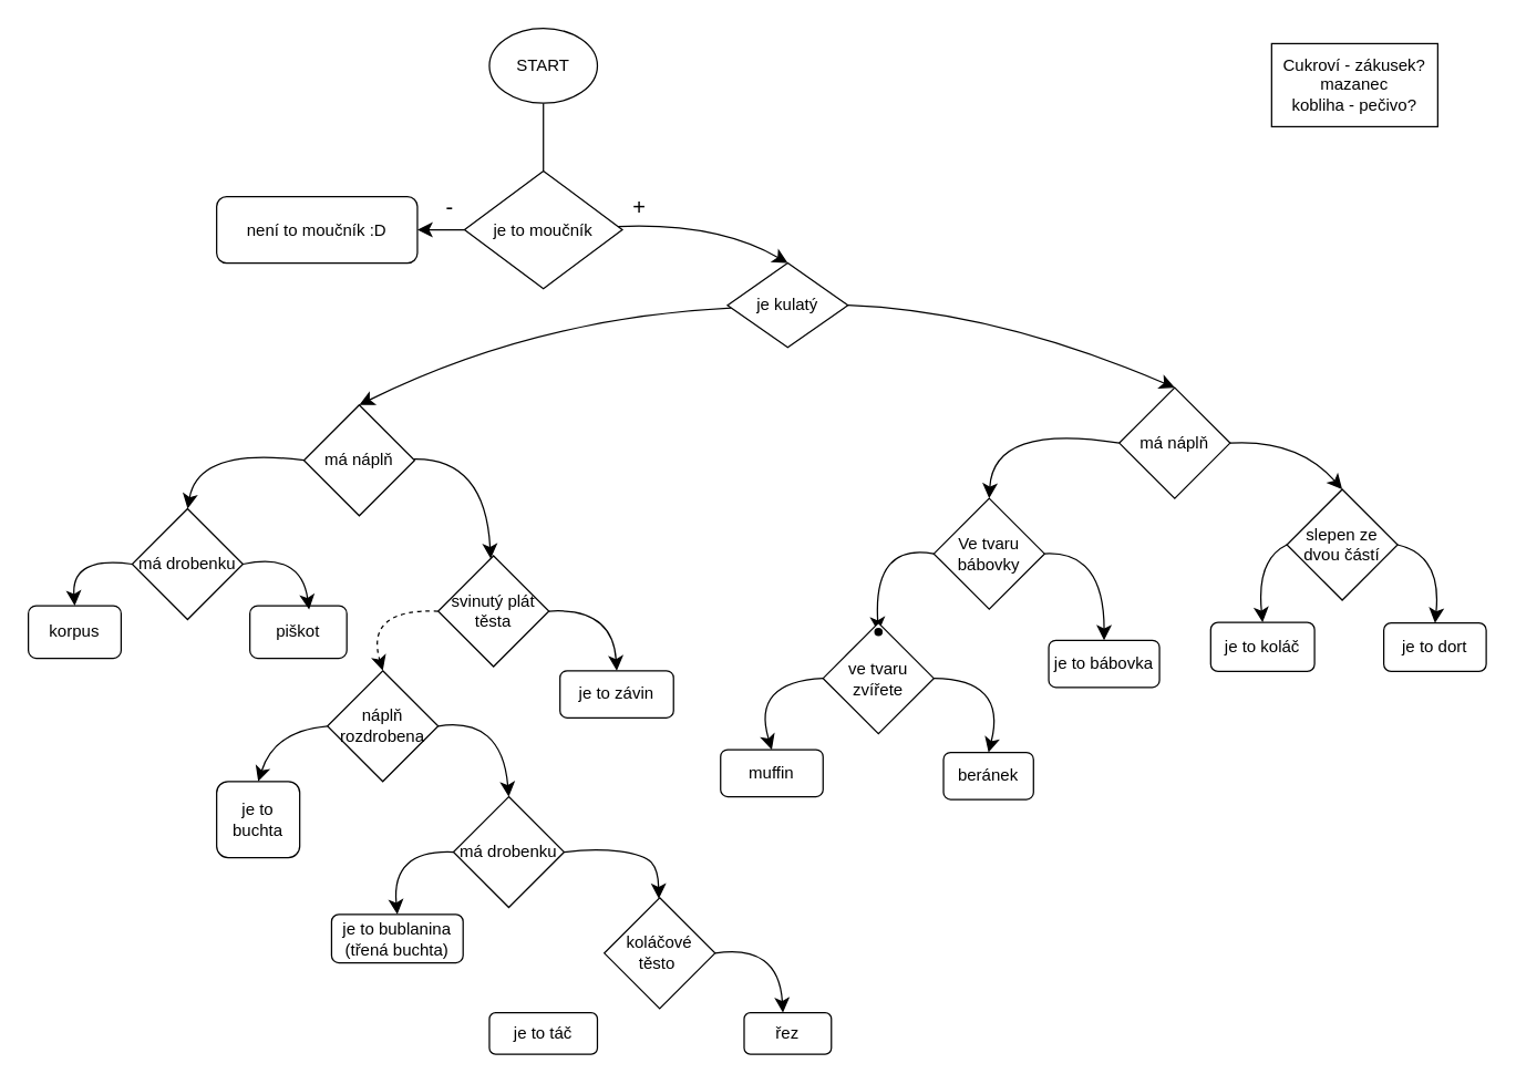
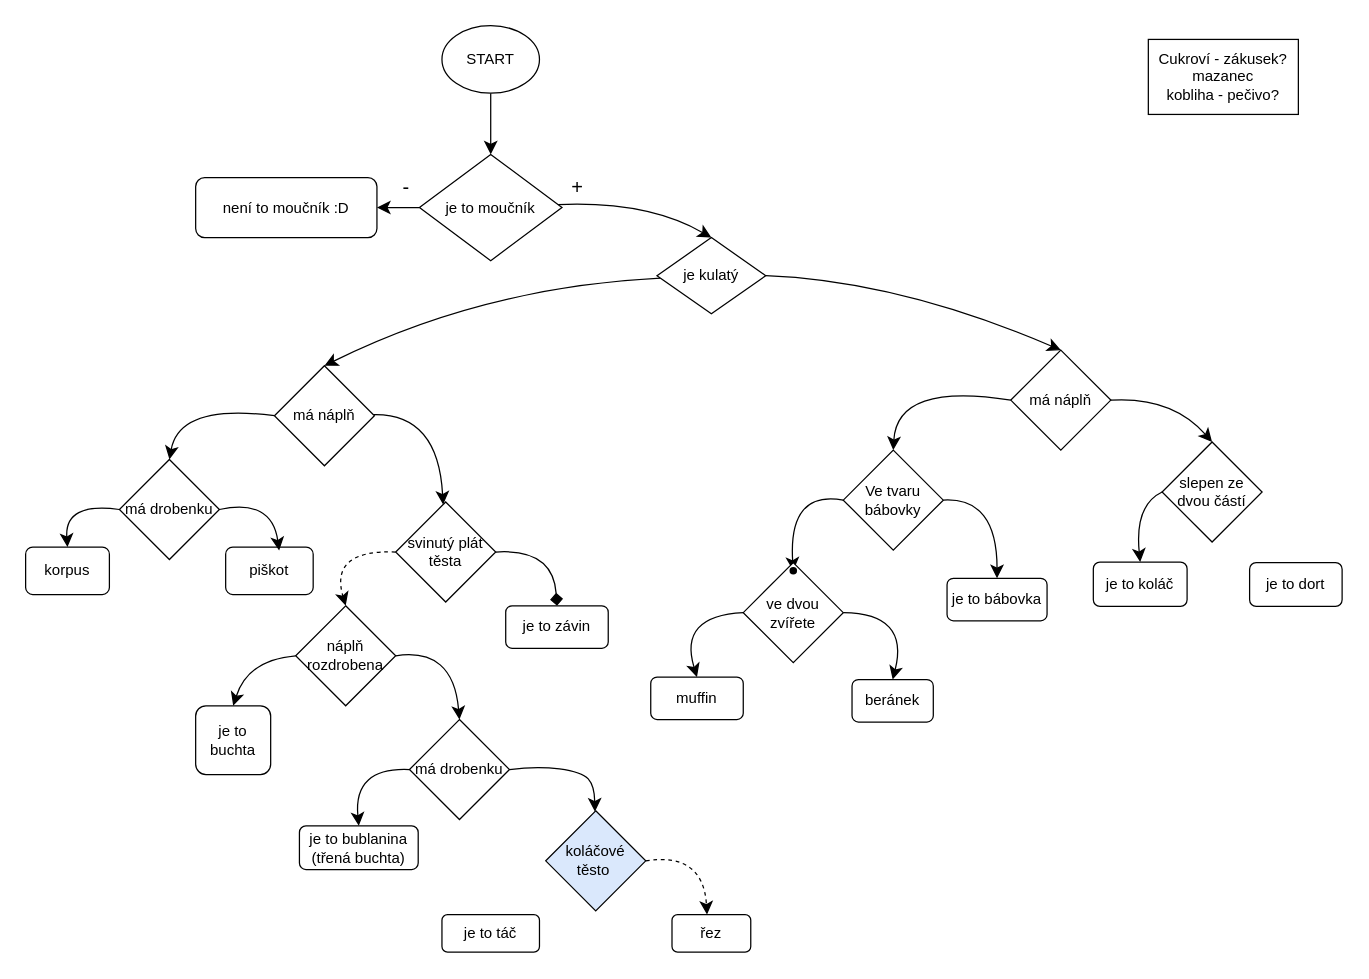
  <mxCell id="0" />
  <mxCell id="1" parent="0" />
- <mxCell id="2" value="" style="edgeStyle=none;curved=1;rounded=0;orthogonalLoop=1;jettySize=auto;html=1;fontSize=12;startSize=8;endSize=8;endArrow=none;" parent="1" source="3" target="6" edge="1"><mxGeometry relative="1" as="geometry" /></mxCell>
+ <mxCell id="2" value="" style="edgeStyle=none;curved=1;rounded=0;orthogonalLoop=1;jettySize=auto;html=1;fontSize=12;startSize=8;endSize=8;" parent="1" source="3" target="6" edge="1"><mxGeometry relative="1" as="geometry" /></mxCell>
  <mxCell id="3" value="&lt;font style=&quot;vertical-align: inherit;&quot;&gt;&lt;font style=&quot;vertical-align: inherit;&quot;&gt;START&lt;/font&gt;&lt;/font&gt;" style="ellipse;whiteSpace=wrap;html=1;" parent="1" vertex="1"><mxGeometry x="353" y="20" width="78" height="54" as="geometry" /></mxCell>
  <mxCell id="4" value="" style="edgeStyle=none;curved=1;rounded=0;orthogonalLoop=1;jettySize=auto;html=1;fontSize=12;startSize=8;endSize=8;entryX=0.5;entryY=0;entryDx=0;entryDy=0;" parent="1" source="6" target="9" edge="1"><mxGeometry relative="1" as="geometry"><Array as="points"><mxPoint x="517" y="160" /></Array></mxGeometry></mxCell>
  <mxCell id="5" value="" style="edgeStyle=none;curved=1;rounded=0;orthogonalLoop=1;jettySize=auto;html=1;fontSize=12;startSize=8;endSize=8;" parent="1" source="6" target="10" edge="1"><mxGeometry relative="1" as="geometry" /></mxCell>
  <mxCell id="6" value="&lt;font style=&quot;vertical-align: inherit;&quot;&gt;&lt;font style=&quot;vertical-align: inherit;&quot;&gt;je to moučník&lt;/font&gt;&lt;/font&gt;" style="rhombus;whiteSpace=wrap;html=1;" parent="1" vertex="1"><mxGeometry x="335" y="123" width="114" height="85" as="geometry" /></mxCell>
  <mxCell id="7" value="" style="edgeStyle=none;curved=1;rounded=0;orthogonalLoop=1;jettySize=auto;html=1;fontSize=12;startSize=8;endSize=8;entryX=0.5;entryY=0;entryDx=0;entryDy=0;" parent="1" target="11" edge="1"><mxGeometry relative="1" as="geometry"><Array as="points"><mxPoint x="718" y="224" /></Array><mxPoint x="612.002" y="219.997" as="sourcePoint" /><mxPoint x="739.707" y="268.913" as="targetPoint" /></mxGeometry></mxCell>
  <mxCell id="8" value="" style="edgeStyle=none;curved=1;rounded=0;orthogonalLoop=1;jettySize=auto;html=1;fontSize=12;startSize=8;endSize=8;entryX=0.5;entryY=0;entryDx=0;entryDy=0;" parent="1" source="9" target="23" edge="1"><mxGeometry relative="1" as="geometry"><Array as="points"><mxPoint x="386" y="229" /></Array></mxGeometry></mxCell>
  <mxCell id="9" value="&lt;font style=&quot;vertical-align: inherit;&quot;&gt;&lt;font style=&quot;vertical-align: inherit;&quot;&gt;je kulatý&lt;/font&gt;&lt;/font&gt;" style="rhombus;whiteSpace=wrap;html=1;" parent="1" vertex="1"><mxGeometry x="525" y="189.5" width="87" height="61" as="geometry" /></mxCell>
  <mxCell id="10" value="&lt;font style=&quot;vertical-align: inherit;&quot;&gt;&lt;font style=&quot;vertical-align: inherit;&quot;&gt;není to moučník :D&lt;/font&gt;&lt;/font&gt;" style="rounded=1;whiteSpace=wrap;html=1;" parent="1" vertex="1"><mxGeometry x="156" y="141.5" width="145" height="48" as="geometry" /></mxCell>
  <mxCell id="11" value="&lt;font style=&quot;vertical-align: inherit;&quot;&gt;&lt;font style=&quot;vertical-align: inherit;&quot;&gt;má náplň&lt;/font&gt;&lt;/font&gt;" style="rhombus;whiteSpace=wrap;html=1;" parent="1" vertex="1"><mxGeometry x="808" y="279.5" width="80" height="80" as="geometry" /></mxCell>
  <mxCell id="12" value="&lt;font style=&quot;vertical-align: inherit;&quot;&gt;&lt;font style=&quot;vertical-align: inherit;&quot;&gt;je to koláč&lt;/font&gt;&lt;/font&gt;" style="rounded=1;whiteSpace=wrap;html=1;" parent="1" vertex="1"><mxGeometry x="874" y="449" width="75" height="35.5" as="geometry" /></mxCell>
  <mxCell id="13" value="" style="endArrow=classic;html=1;rounded=0;fontSize=12;startSize=8;endSize=8;curved=1;exitX=0;exitY=0.5;exitDx=0;exitDy=0;entryX=0.5;entryY=0;entryDx=0;entryDy=0;" parent="1" source="11" target="48" edge="1"><mxGeometry width="50" height="50" relative="1" as="geometry"><mxPoint x="571" y="293" as="sourcePoint" /><mxPoint x="551" y="340" as="targetPoint" /><Array as="points"><mxPoint x="717" y="305" /></Array></mxGeometry></mxCell>
  <mxCell id="14" value="slepen ze dvou částí" style="rhombus;whiteSpace=wrap;html=1;" parent="1" vertex="1"><mxGeometry x="929" y="353" width="80" height="80" as="geometry" /></mxCell>
  <mxCell id="15" value="" style="endArrow=classic;html=1;rounded=0;fontSize=12;startSize=8;endSize=8;curved=1;entryX=0.5;entryY=0;entryDx=0;entryDy=0;exitX=1;exitY=0.5;exitDx=0;exitDy=0;" parent="1" source="11" target="14" edge="1"><mxGeometry width="50" height="50" relative="1" as="geometry"><mxPoint x="786" y="407.5" as="sourcePoint" /><mxPoint x="836" y="357.5" as="targetPoint" /><Array as="points"><mxPoint x="937" y="316.5" /></Array></mxGeometry></mxCell>
  <mxCell id="16" value="" style="endArrow=classic;html=1;rounded=0;fontSize=12;startSize=8;endSize=8;curved=1;exitX=0;exitY=0.5;exitDx=0;exitDy=0;entryX=0.5;entryY=0;entryDx=0;entryDy=0;" parent="1" source="14" target="12" edge="1"><mxGeometry width="50" height="50" relative="1" as="geometry"><mxPoint x="816" y="419.5" as="sourcePoint" /><mxPoint x="866" y="369.5" as="targetPoint" /><Array as="points"><mxPoint x="907" y="403.5" /></Array></mxGeometry></mxCell>
  <mxCell id="17" value="je to dort" style="rounded=1;whiteSpace=wrap;html=1;" parent="1" vertex="1"><mxGeometry x="999" y="449.5" width="74" height="35" as="geometry" /></mxCell>
- <mxCell id="18" value="" style="endArrow=classic;html=1;rounded=0;fontSize=12;startSize=8;endSize=8;curved=1;exitX=1;exitY=0.5;exitDx=0;exitDy=0;entryX=0.5;entryY=0;entryDx=0;entryDy=0;" parent="1" source="14" target="17" edge="1"><mxGeometry width="50" height="50" relative="1" as="geometry"><mxPoint x="816" y="419.5" as="sourcePoint" /><mxPoint x="1038" y="454.5" as="targetPoint" /><Array as="points"><mxPoint x="1041" y="400.5" /></Array></mxGeometry></mxCell>
  <mxCell id="19" value="je to bábovka" style="rounded=1;whiteSpace=wrap;html=1;" parent="1" vertex="1"><mxGeometry x="757" y="462" width="80" height="34" as="geometry" /></mxCell>
  <mxCell id="20" style="edgeStyle=none;curved=1;rounded=0;orthogonalLoop=1;jettySize=auto;html=1;exitX=0.5;exitY=1;exitDx=0;exitDy=0;fontSize=12;startSize=8;endSize=8;" parent="1" source="19" target="19" edge="1"><mxGeometry relative="1" as="geometry" /></mxCell>
  <mxCell id="21" value="" style="edgeStyle=none;curved=1;rounded=0;orthogonalLoop=1;jettySize=auto;html=1;fontSize=12;startSize=8;endSize=8;" parent="1" source="23" target="25" edge="1"><mxGeometry relative="1" as="geometry"><Array as="points"><mxPoint x="350" y="330" /></Array></mxGeometry></mxCell>
  <mxCell id="22" style="edgeStyle=none;curved=1;rounded=0;orthogonalLoop=1;jettySize=auto;html=1;exitX=0;exitY=0.5;exitDx=0;exitDy=0;entryX=0.5;entryY=0;entryDx=0;entryDy=0;fontSize=12;startSize=8;endSize=8;" parent="1" source="23" target="39" edge="1"><mxGeometry relative="1" as="geometry"><Array as="points"><mxPoint x="143" y="322" /></Array></mxGeometry></mxCell>
  <mxCell id="23" value="má náplň" style="rhombus;whiteSpace=wrap;html=1;" parent="1" vertex="1"><mxGeometry x="219" y="292" width="80" height="80" as="geometry" /></mxCell>
  <mxCell id="24" style="edgeStyle=none;curved=1;rounded=0;orthogonalLoop=1;jettySize=auto;html=1;exitX=0;exitY=0.5;exitDx=0;exitDy=0;entryX=0.5;entryY=0;entryDx=0;entryDy=0;fontSize=12;startSize=8;endSize=8;dashed=1;" parent="1" source="25" target="33" edge="1"><mxGeometry relative="1" as="geometry"><Array as="points"><mxPoint x="263" y="439" /></Array></mxGeometry></mxCell>
  <mxCell id="25" value="svinutý plát těsta" style="rhombus;whiteSpace=wrap;html=1;" parent="1" vertex="1"><mxGeometry x="316" y="401" width="80" height="80" as="geometry" /></mxCell>
  <mxCell id="26" value="je to závin" style="rounded=1;whiteSpace=wrap;html=1;" parent="1" vertex="1"><mxGeometry x="404" y="484" width="82" height="34" as="geometry" /></mxCell>
  <mxCell id="27" value="je to buchta" style="rounded=1;whiteSpace=wrap;html=1;" parent="1" vertex="1"><mxGeometry x="156" y="564" width="60" height="55" as="geometry" /></mxCell>
- <mxCell id="28" value="" style="endArrow=classic;html=1;rounded=0;fontSize=12;startSize=8;endSize=8;curved=1;exitX=1;exitY=0.5;exitDx=0;exitDy=0;entryX=0.5;entryY=0;entryDx=0;entryDy=0;" parent="1" source="25" target="26" edge="1"><mxGeometry width="50" height="50" relative="1" as="geometry"><mxPoint x="402" y="420" as="sourcePoint" /><mxPoint x="452" y="370" as="targetPoint" /><Array as="points"><mxPoint x="442" y="438" /></Array></mxGeometry></mxCell>
+ <mxCell id="28" value="" style="endArrow=diamond;html=1;rounded=0;fontSize=12;startSize=8;endSize=8;curved=1;exitX=1;exitY=0.5;exitDx=0;exitDy=0;entryX=0.5;entryY=0;entryDx=0;entryDy=0;" parent="1" source="25" target="26" edge="1"><mxGeometry width="50" height="50" relative="1" as="geometry"><mxPoint x="402" y="420" as="sourcePoint" /><mxPoint x="452" y="370" as="targetPoint" /><Array as="points"><mxPoint x="442" y="438" /></Array></mxGeometry></mxCell>
  <mxCell id="29" value="piškot" style="rounded=1;whiteSpace=wrap;html=1;" parent="1" vertex="1"><mxGeometry x="180" y="437" width="70" height="38" as="geometry" /></mxCell>
  <mxCell id="30" value="korpus" style="rounded=1;whiteSpace=wrap;html=1;" parent="1" vertex="1"><mxGeometry x="20" y="437" width="67" height="38" as="geometry" /></mxCell>
  <mxCell id="31" style="edgeStyle=none;curved=1;rounded=0;orthogonalLoop=1;jettySize=auto;html=1;exitX=0;exitY=0.5;exitDx=0;exitDy=0;entryX=0.68;entryY=0.07;entryDx=0;entryDy=0;fontSize=12;startSize=8;endSize=8;entryPerimeter=0;" parent="1" source="48" target="53" edge="1"><mxGeometry relative="1" as="geometry"><Array as="points"><mxPoint x="630" y="391.5" /></Array><mxPoint x="678" y="398.5" as="sourcePoint" /><mxPoint x="632.5" y="449.5" as="targetPoint" /></mxGeometry></mxCell>
  <mxCell id="32" style="edgeStyle=none;curved=1;rounded=0;orthogonalLoop=1;jettySize=auto;html=1;exitX=1;exitY=0.5;exitDx=0;exitDy=0;entryX=0.5;entryY=0;entryDx=0;entryDy=0;fontSize=12;startSize=8;endSize=8;" parent="1" source="33" target="35" edge="1"><mxGeometry relative="1" as="geometry"><Array as="points"><mxPoint x="362" y="517" /></Array></mxGeometry></mxCell>
  <mxCell id="33" value="náplň rozdrobena" style="rhombus;whiteSpace=wrap;html=1;" parent="1" vertex="1"><mxGeometry x="236" y="484" width="80" height="80" as="geometry" /></mxCell>
  <mxCell id="34" value="" style="edgeStyle=none;curved=1;rounded=0;orthogonalLoop=1;jettySize=auto;html=1;fontSize=12;startSize=8;endSize=8;exitX=1;exitY=0.5;exitDx=0;exitDy=0;" parent="1" source="35" target="44" edge="1"><mxGeometry relative="1" as="geometry"><Array as="points"><mxPoint x="429" y="612" /><mxPoint x="465" y="617" /><mxPoint x="475" y="628" /></Array></mxGeometry></mxCell>
  <mxCell id="35" value="má drobenku" style="rhombus;whiteSpace=wrap;html=1;" parent="1" vertex="1"><mxGeometry x="327" y="575" width="80" height="80" as="geometry" /></mxCell>
  <mxCell id="36" value="je to bublanina&lt;div&gt;(třená buchta)&lt;/div&gt;" style="rounded=1;whiteSpace=wrap;html=1;" parent="1" vertex="1"><mxGeometry x="239" y="660" width="95" height="35" as="geometry" /></mxCell>
  <mxCell id="37" value="" style="endArrow=classic;html=1;rounded=0;fontSize=12;startSize=8;endSize=8;curved=1;exitX=0;exitY=0.5;exitDx=0;exitDy=0;entryX=0.5;entryY=0;entryDx=0;entryDy=0;" parent="1" source="35" target="36" edge="1"><mxGeometry width="50" height="50" relative="1" as="geometry"><mxPoint x="319" y="514" as="sourcePoint" /><mxPoint x="369" y="464" as="targetPoint" /><Array as="points"><mxPoint x="282" y="613" /></Array></mxGeometry></mxCell>
  <mxCell id="38" style="edgeStyle=none;curved=1;rounded=0;orthogonalLoop=1;jettySize=auto;html=1;exitX=0;exitY=0.5;exitDx=0;exitDy=0;entryX=0.5;entryY=0;entryDx=0;entryDy=0;fontSize=12;startSize=8;endSize=8;" parent="1" source="39" target="30" edge="1"><mxGeometry relative="1" as="geometry"><Array as="points"><mxPoint x="51" y="401" /></Array></mxGeometry></mxCell>
  <mxCell id="39" value="má drobenku" style="rhombus;whiteSpace=wrap;html=1;" parent="1" vertex="1"><mxGeometry x="95" y="367" width="80" height="80" as="geometry" /></mxCell>
  <mxCell id="40" style="edgeStyle=none;curved=1;rounded=0;orthogonalLoop=1;jettySize=auto;html=1;exitX=1;exitY=0.5;exitDx=0;exitDy=0;entryX=0.611;entryY=0.074;entryDx=0;entryDy=0;entryPerimeter=0;fontSize=12;startSize=8;endSize=8;" parent="1" source="39" target="29" edge="1"><mxGeometry relative="1" as="geometry"><Array as="points"><mxPoint x="217" y="398" /></Array></mxGeometry></mxCell>
  <mxCell id="41" value="+" style="text;html=1;align=center;verticalAlign=middle;resizable=0;points=[];autosize=1;strokeColor=none;fillColor=none;fontSize=16;" parent="1" vertex="1"><mxGeometry x="447.5" y="133.5" width="27" height="31" as="geometry" /></mxCell>
  <mxCell id="42" value="-" style="text;html=1;align=center;verticalAlign=middle;resizable=0;points=[];autosize=1;strokeColor=none;fillColor=none;fontSize=16;" parent="1" vertex="1"><mxGeometry x="312.5" y="133.5" width="23" height="31" as="geometry" /></mxCell>
- <mxCell id="43" style="edgeStyle=none;curved=1;rounded=0;orthogonalLoop=1;jettySize=auto;html=1;fontSize=12;startSize=8;endSize=8;exitX=1;exitY=0.5;exitDx=0;exitDy=0;entryX=0.445;entryY=0;entryDx=0;entryDy=0;entryPerimeter=0;" parent="1" source="44" target="45" edge="1"><mxGeometry relative="1" as="geometry"><mxPoint x="565.032" y="728" as="targetPoint" /><Array as="points"><mxPoint x="562" y="681" /></Array></mxGeometry></mxCell>
- <mxCell id="44" value="koláčové těsto&amp;nbsp;" style="rhombus;whiteSpace=wrap;html=1;" parent="1" vertex="1"><mxGeometry x="436" y="648" width="80" height="80" as="geometry" /></mxCell>
+ <mxCell id="43" style="edgeStyle=none;curved=1;rounded=0;orthogonalLoop=1;jettySize=auto;html=1;fontSize=12;startSize=8;endSize=8;exitX=1;exitY=0.5;exitDx=0;exitDy=0;entryX=0.445;entryY=0;entryDx=0;entryDy=0;entryPerimeter=0;dashed=1;" parent="1" source="44" target="45" edge="1"><mxGeometry relative="1" as="geometry"><mxPoint x="565.032" y="728" as="targetPoint" /><Array as="points"><mxPoint x="562" y="681" /></Array></mxGeometry></mxCell>
+ <mxCell id="44" value="koláčové těsto&amp;nbsp;" style="rhombus;whiteSpace=wrap;html=1;fillColor=#dae8fc;" parent="1" vertex="1"><mxGeometry x="436" y="648" width="80" height="80" as="geometry" /></mxCell>
  <mxCell id="45" value="řez" style="rounded=1;whiteSpace=wrap;html=1;" parent="1" vertex="1"><mxGeometry x="537" y="731" width="63" height="30" as="geometry" /></mxCell>
  <mxCell id="46" value="je to táč" style="rounded=1;whiteSpace=wrap;html=1;" parent="1" vertex="1"><mxGeometry x="353" y="731" width="78" height="30" as="geometry" /></mxCell>
  <mxCell id="47" value="" style="edgeStyle=none;curved=1;rounded=0;orthogonalLoop=1;jettySize=auto;html=1;fontSize=12;startSize=8;endSize=8;entryX=0.5;entryY=0;entryDx=0;entryDy=0;exitX=1;exitY=0.5;exitDx=0;exitDy=0;" parent="1" source="48" target="19" edge="1"><mxGeometry relative="1" as="geometry"><mxPoint x="874" y="399.5" as="targetPoint" /><Array as="points"><mxPoint x="797" y="397" /></Array></mxGeometry></mxCell>
  <mxCell id="48" value="Ve tvaru bábovky" style="rhombus;whiteSpace=wrap;html=1;" parent="1" vertex="1"><mxGeometry x="674" y="359.5" width="80" height="80" as="geometry" /></mxCell>
  <mxCell id="49" value="beránek" style="rounded=1;whiteSpace=wrap;html=1;" parent="1" vertex="1"><mxGeometry x="681" y="543" width="65" height="34" as="geometry" /></mxCell>
  <mxCell id="50" value="Cukroví - zákusek?&lt;div&gt;mazanec&lt;/div&gt;&lt;div&gt;kobliha - pečivo?&lt;/div&gt;" style="rounded=0;whiteSpace=wrap;html=1;" parent="1" vertex="1"><mxGeometry x="918" y="31" width="120" height="60" as="geometry" /></mxCell>
  <mxCell id="51" value="muffin" style="rounded=1;whiteSpace=wrap;html=1;" vertex="1" parent="1"><mxGeometry x="520" y="541" width="74" height="34" as="geometry" /></mxCell>
- <mxCell id="52" value="ve tvaru zvířete" style="rhombus;whiteSpace=wrap;html=1;" vertex="1" parent="1"><mxGeometry x="594" y="449.5" width="80" height="80" as="geometry" /></mxCell>
+ <mxCell id="52" value="ve dvou zvířete" style="rhombus;whiteSpace=wrap;html=1;" vertex="1" parent="1"><mxGeometry x="594" y="449.5" width="80" height="80" as="geometry" /></mxCell>
  <mxCell id="53" value="" style="shape=waypoint;sketch=0;size=6;pointerEvents=1;points=[];fillColor=default;resizable=0;rotatable=0;perimeter=centerPerimeter;snapToPoint=1;" vertex="1" parent="1"><mxGeometry x="624" y="446" width="20" height="20" as="geometry" /></mxCell>
  <mxCell id="54" style="edgeStyle=none;curved=1;rounded=0;orthogonalLoop=1;jettySize=auto;html=1;exitX=0;exitY=0.5;exitDx=0;exitDy=0;entryX=0.5;entryY=0;entryDx=0;entryDy=0;fontSize=12;startSize=8;endSize=8;" edge="1" parent="1" source="33" target="27"><mxGeometry relative="1" as="geometry"><Array as="points"><mxPoint x="198" y="527" /></Array><mxPoint x="246" y="534" as="sourcePoint" /><mxPoint x="201" y="585" as="targetPoint" /></mxGeometry></mxCell>
  <mxCell id="55" style="edgeStyle=none;curved=1;rounded=0;orthogonalLoop=1;jettySize=auto;html=1;exitX=0;exitY=0.5;exitDx=0;exitDy=0;entryX=0.5;entryY=0;entryDx=0;entryDy=0;fontSize=12;startSize=8;endSize=8;" edge="1" parent="1" source="52" target="51"><mxGeometry relative="1" as="geometry"><Array as="points"><mxPoint x="542" y="492" /></Array><mxPoint x="595" y="494" as="sourcePoint" /><mxPoint x="555" y="537" as="targetPoint" /></mxGeometry></mxCell>
  <mxCell id="56" value="" style="endArrow=classic;html=1;rounded=0;fontSize=12;startSize=8;endSize=8;curved=1;exitX=1;exitY=0.5;exitDx=0;exitDy=0;entryX=0.5;entryY=0;entryDx=0;entryDy=0;" edge="1" parent="1" source="52" target="49"><mxGeometry width="50" height="50" relative="1" as="geometry"><mxPoint x="681" y="493" as="sourcePoint" /><mxPoint x="730" y="536" as="targetPoint" /><Array as="points"><mxPoint x="727" y="490" /></Array></mxGeometry></mxCell>
